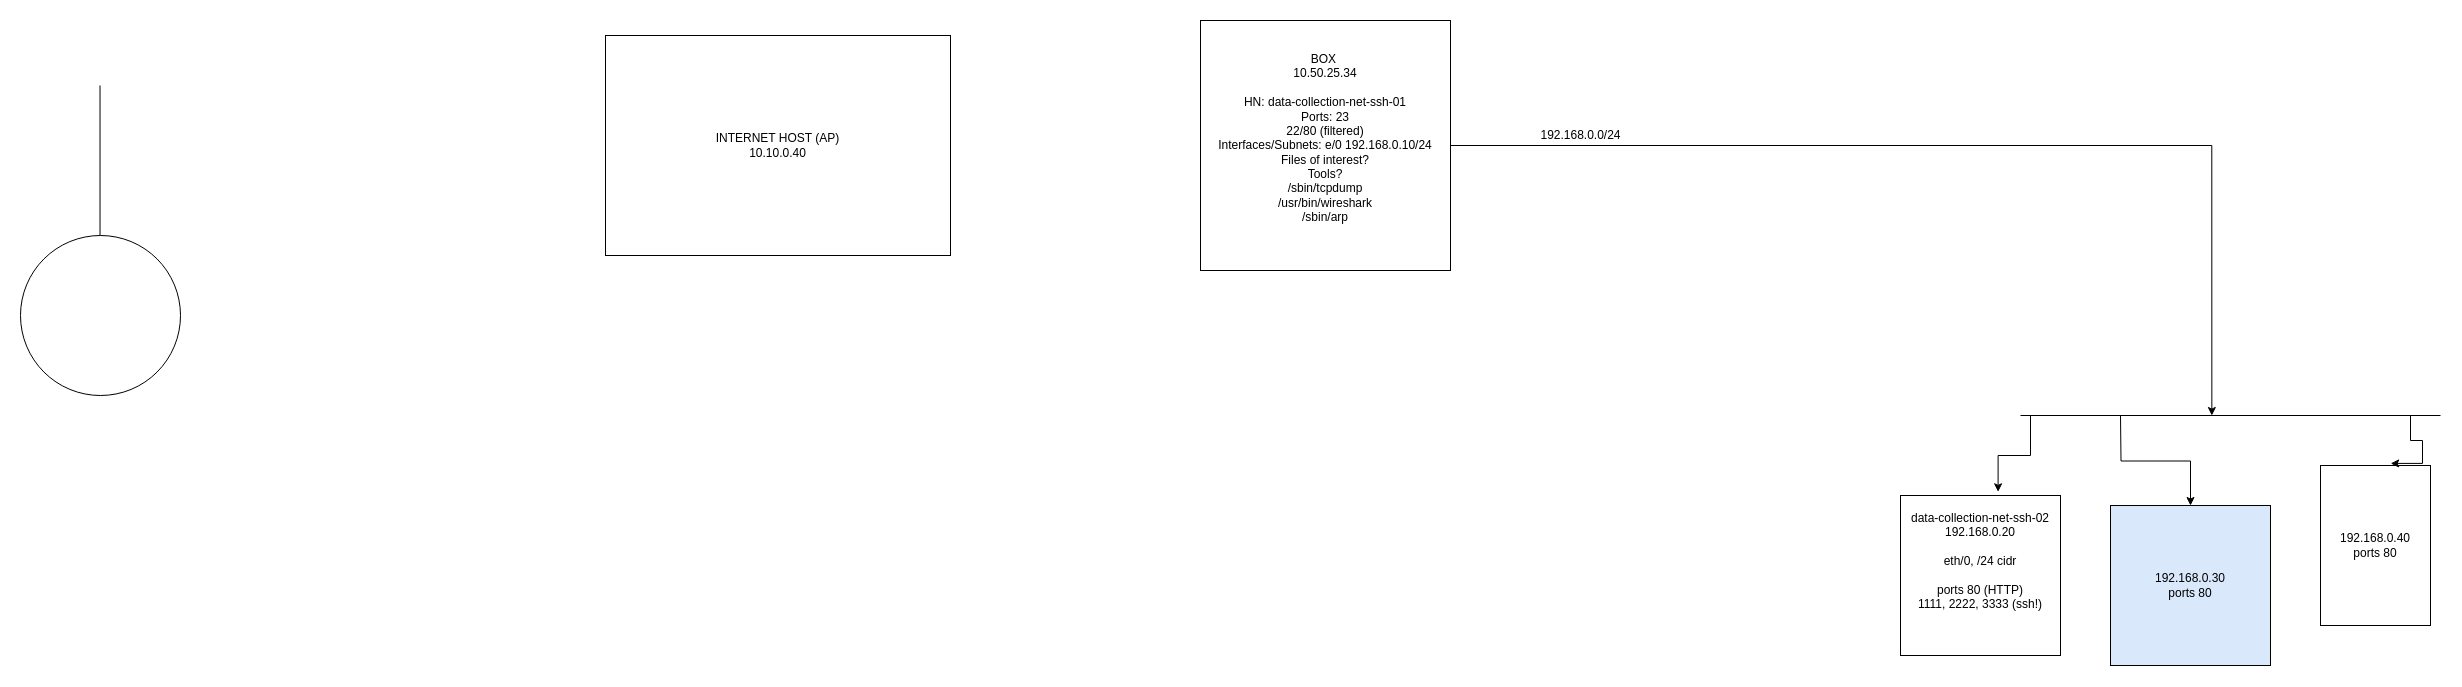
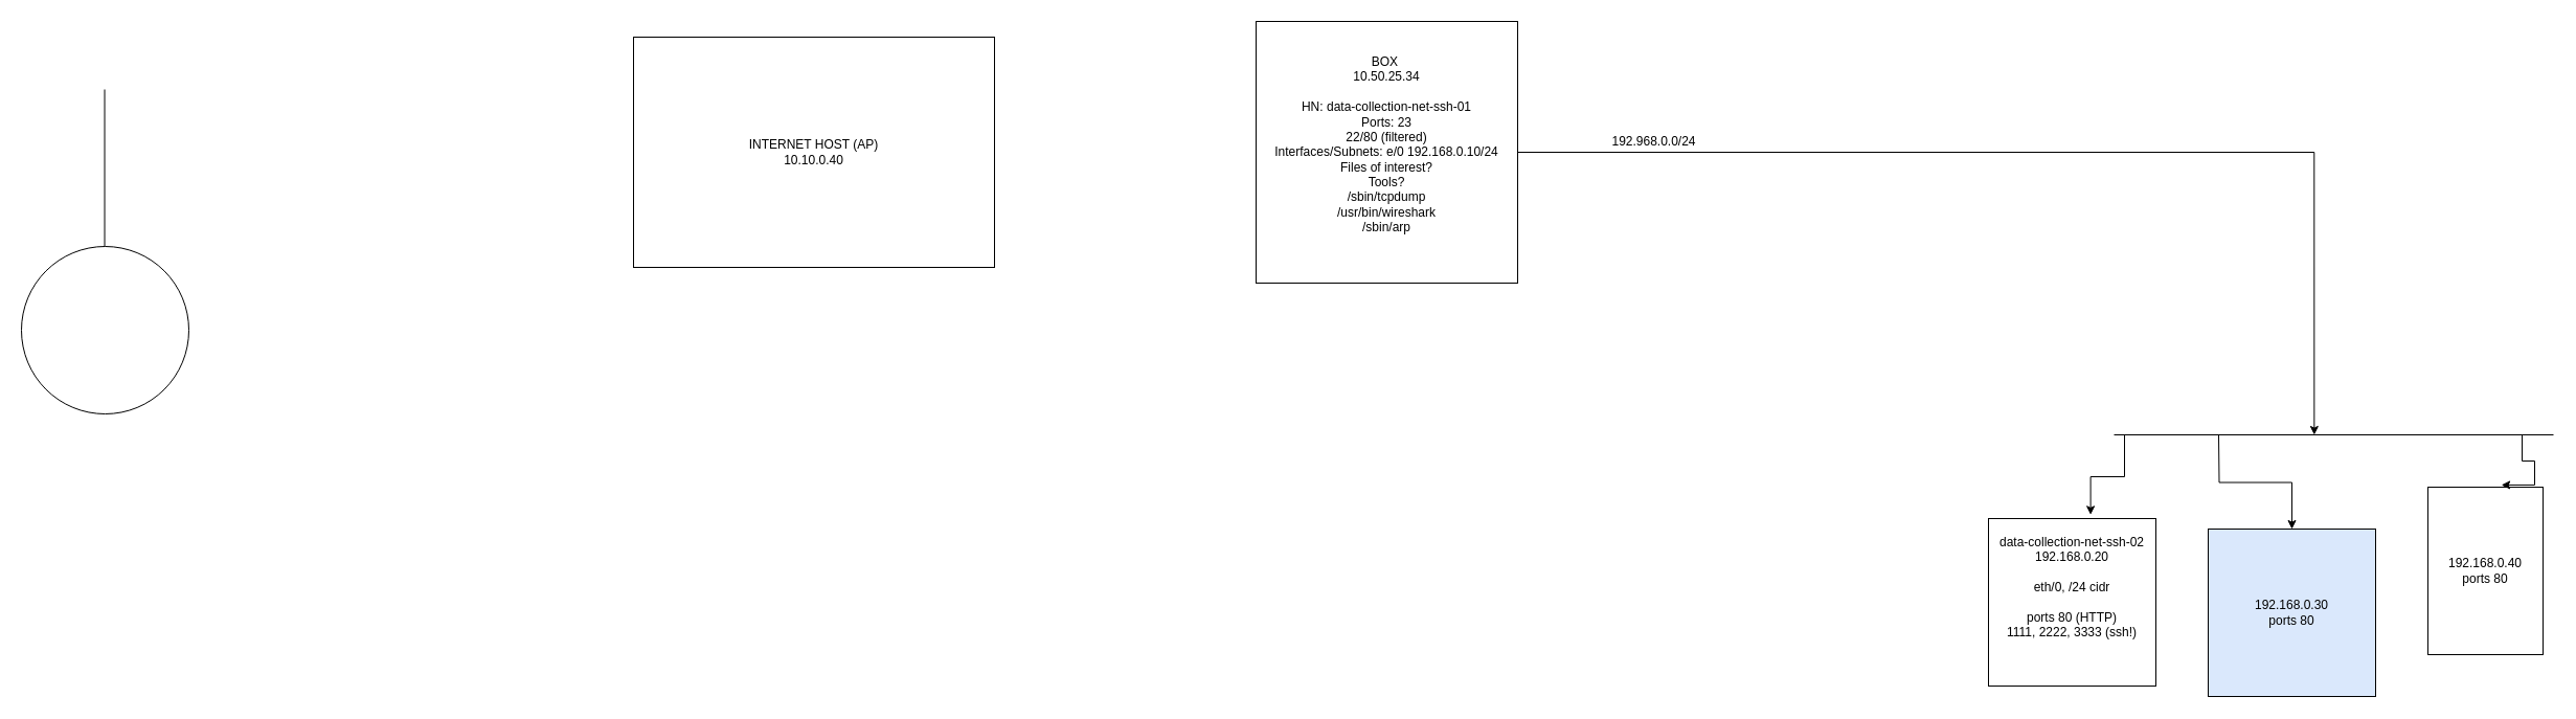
  <mxCell id="0" />
  <mxCell id="1" parent="0" />
  <mxCell id="2" value="INTERNET HOST (AP)&lt;br&gt;10.10.0.40" style="whiteSpace=wrap;html=1;aspect=fixed;" parent="1" vertex="1"><mxGeometry x="605" y="35" width="345" height="220" as="geometry" /></mxCell>
  <mxCell id="3" value="" style="ellipse;whiteSpace=wrap;html=1;aspect=fixed;" parent="1" vertex="1"><mxGeometry x="20" y="235" width="160" height="160" as="geometry" /></mxCell>
  <mxCell id="4" value="" style="endArrow=none;html=1;rounded=0;strokeWidth=1;" parent="1" edge="1"><mxGeometry width="50" height="50" relative="1" as="geometry"><mxPoint x="99.52" y="235" as="sourcePoint" /><mxPoint x="99.52" y="85" as="targetPoint" /></mxGeometry></mxCell>
  <mxCell id="5" style="edgeStyle=orthogonalEdgeStyle;rounded=0;orthogonalLoop=1;jettySize=auto;html=1;" edge="1" parent="1" source="6"><mxGeometry relative="1" as="geometry"><mxPoint x="2211.347" y="415" as="targetPoint" /><Array as="points"><mxPoint x="2211" y="145" /></Array></mxGeometry></mxCell>
  <mxCell id="6" value="BOX&amp;nbsp;&lt;br&gt;10.50.25.34&lt;br&gt;&lt;br&gt;HN:&amp;nbsp;data-collection-net-ssh-01&lt;br&gt;Ports: 23&lt;br&gt;22/80 (filtered)&lt;br&gt;Interfaces/Subnets: e/0 192.168.0.10/24&lt;br&gt;Files of interest?&lt;br&gt;Tools?&lt;br&gt;&lt;div&gt;/sbin/tcpdump&lt;/div&gt;&lt;div&gt;/usr/bin/wireshark&lt;/div&gt;&lt;div&gt;/sbin/arp&lt;/div&gt;&lt;div&gt;&lt;br&gt;&lt;/div&gt;" style="whiteSpace=wrap;html=1;aspect=fixed;" parent="1" vertex="1"><mxGeometry x="1200" y="20" width="250" height="250" as="geometry" /></mxCell>
  <mxCell id="7" value="data-collection-net-ssh-02&lt;br&gt;192.168.0.20&lt;br&gt;&lt;br&gt;eth/0, /24 cidr&lt;br&gt;&lt;br&gt;ports 80 (HTTP)&lt;br&gt;1111, 2222, 3333 (ssh!)&lt;br&gt;&lt;br&gt;&lt;br&gt;" style="whiteSpace=wrap;html=1;aspect=fixed;" vertex="1" parent="1"><mxGeometry x="1900" y="495" width="160" height="160" as="geometry" /></mxCell>
  <mxCell id="8" value="192.168.0.30&lt;br&gt;ports 80" style="whiteSpace=wrap;html=1;aspect=fixed;fillColor=#dae8fc;" vertex="1" parent="1"><mxGeometry x="2110" y="505" width="160" height="160" as="geometry" /></mxCell>
  <mxCell id="9" value="192.168.0.40&lt;br&gt;ports 80" style="whiteSpace=wrap;html=1;aspect=fixed;" vertex="1" parent="1"><mxGeometry x="2320" y="465" width="110" height="160" as="geometry" /></mxCell>
  <mxCell id="10" style="edgeStyle=orthogonalEdgeStyle;rounded=0;orthogonalLoop=1;jettySize=auto;html=1;entryX=0.61;entryY=-0.023;entryDx=0;entryDy=0;entryPerimeter=0;" edge="1" parent="1" target="7"><mxGeometry relative="1" as="geometry"><mxPoint x="2030" y="415" as="sourcePoint" /><Array as="points"><mxPoint x="2030" y="455" /><mxPoint x="1998" y="455" /></Array></mxGeometry></mxCell>
  <mxCell id="11" style="edgeStyle=orthogonalEdgeStyle;rounded=0;orthogonalLoop=1;jettySize=auto;html=1;" edge="1" parent="1" target="8"><mxGeometry relative="1" as="geometry"><mxPoint x="2120" y="415" as="sourcePoint" /></mxGeometry></mxCell>
  <mxCell id="12" style="edgeStyle=orthogonalEdgeStyle;rounded=0;orthogonalLoop=1;jettySize=auto;html=1;entryX=0.638;entryY=-0.013;entryDx=0;entryDy=0;entryPerimeter=0;" edge="1" parent="1" target="9"><mxGeometry relative="1" as="geometry"><mxPoint x="2410" y="415" as="sourcePoint" /><Array as="points"><mxPoint x="2410" y="440" /><mxPoint x="2422" y="440" /></Array></mxGeometry></mxCell>
  <mxCell id="13" value="" style="endArrow=none;html=1;rounded=0;" edge="1" parent="1"><mxGeometry width="50" height="50" relative="1" as="geometry"><mxPoint x="2020" y="415" as="sourcePoint" /><mxPoint x="2440" y="415" as="targetPoint" /></mxGeometry></mxCell>
- <mxCell id="14" value="192.168.0.0/24" style="text;html=1;align=center;verticalAlign=middle;resizable=0;points=[];autosize=1;strokeColor=none;fillColor=none;" vertex="1" parent="1"><mxGeometry x="1530" y="125" width="100" height="20" as="geometry" /></mxCell>
+ <mxCell id="14" value="192.968.0.0/24" style="text;html=1;align=center;verticalAlign=middle;resizable=0;points=[];autosize=1;strokeColor=none;fillColor=none;" vertex="1" parent="1"><mxGeometry x="1530" y="125" width="100" height="20" as="geometry" /></mxCell>
